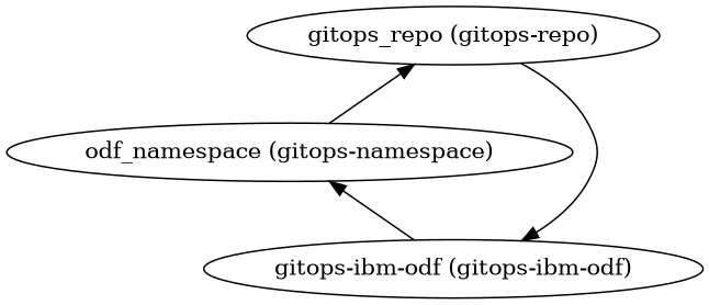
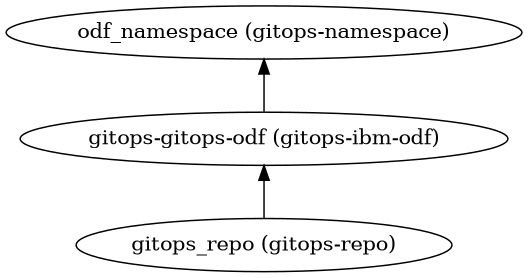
  digraph {
    rankdir=BT
-   "gitops-ibm-odf (gitops-ibm-odf)"
+   "gitops-ibm-odf (gitops-ibm-odf)" [label="gitops-gitops-odf (gitops-ibm-odf)"]
    "odf_namespace (gitops-namespace)"
    "gitops_repo (gitops-repo)"
    "gitops-ibm-odf (gitops-ibm-odf)" -> "odf_namespace (gitops-namespace)"
-   "odf_namespace (gitops-namespace)" -> "gitops_repo (gitops-repo)"
    "gitops_repo (gitops-repo)" -> "gitops-ibm-odf (gitops-ibm-odf)"
  }
